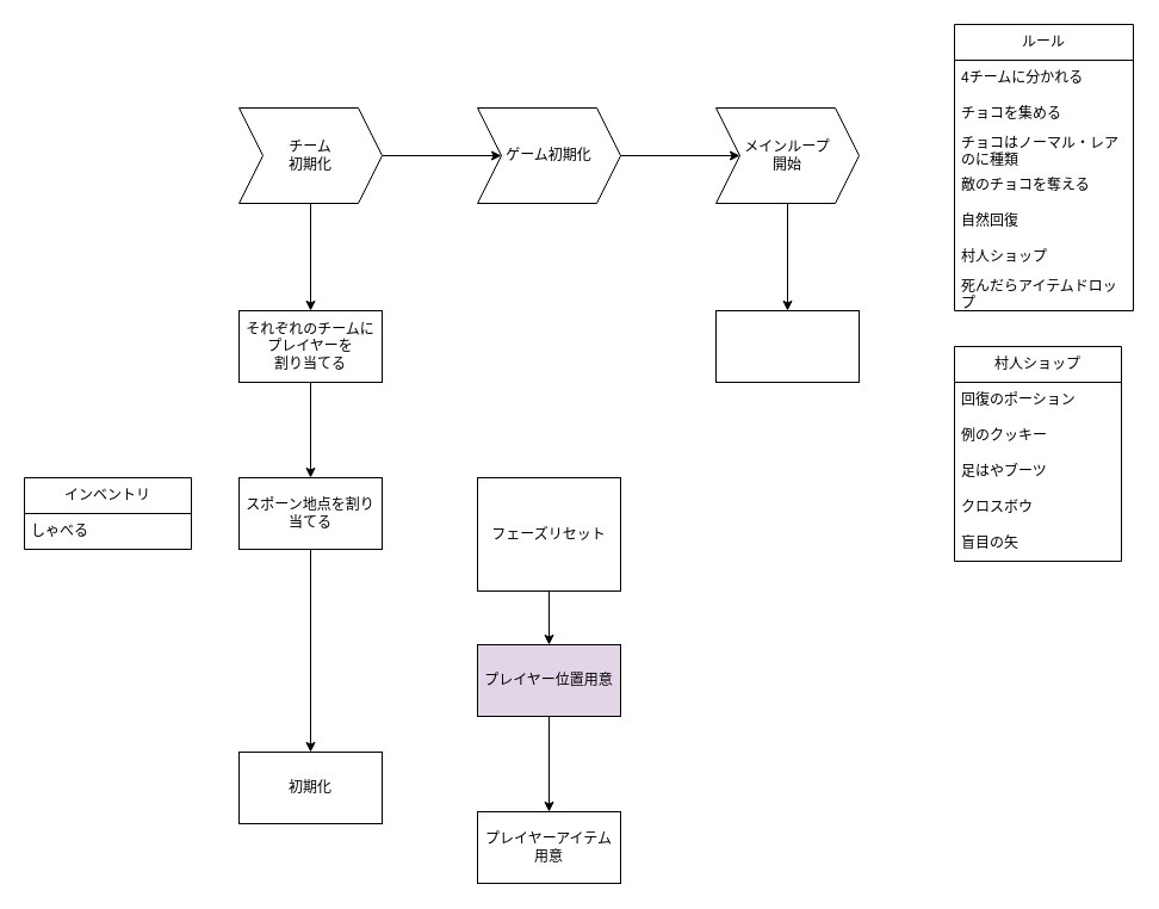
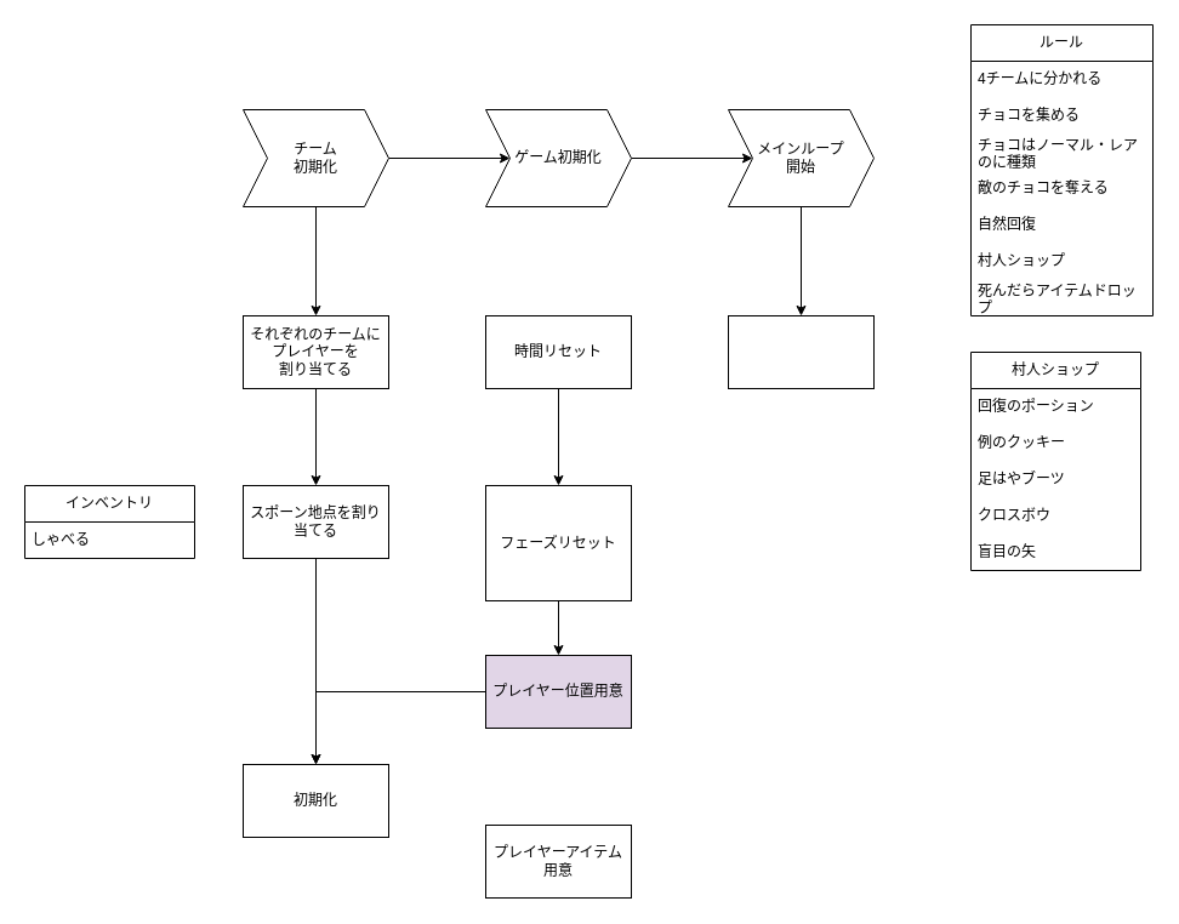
  <mxCell id="0" />
  <mxCell id="1" parent="0" />
  <mxCell id="2" value="" style="edgeStyle=orthogonalEdgeStyle;rounded=0;orthogonalLoop=1;jettySize=auto;html=1;" edge="1" parent="1" source="4" target="6"><mxGeometry relative="1" as="geometry" /></mxCell>
  <mxCell id="3" value="" style="edgeStyle=orthogonalEdgeStyle;rounded=0;orthogonalLoop=1;jettySize=auto;html=1;" edge="1" parent="1" source="4" target="11"><mxGeometry relative="1" as="geometry" /></mxCell>
  <mxCell id="4" value="&lt;div&gt;チーム&lt;/div&gt;&lt;div&gt;初期化&lt;br&gt;&lt;/div&gt;" style="shape=step;perimeter=stepPerimeter;whiteSpace=wrap;html=1;fixedSize=1;" vertex="1" parent="1"><mxGeometry x="200" y="90" width="120" height="80" as="geometry" /></mxCell>
  <mxCell id="5" value="" style="edgeStyle=orthogonalEdgeStyle;rounded=0;orthogonalLoop=1;jettySize=auto;html=1;" edge="1" parent="1" source="6" target="8"><mxGeometry relative="1" as="geometry" /></mxCell>
  <mxCell id="6" value="&lt;div&gt;それぞれのチームに&lt;/div&gt;&lt;div&gt;プレイヤーを&lt;/div&gt;&lt;div&gt;割り当てる&lt;br&gt;&lt;/div&gt;" style="whiteSpace=wrap;html=1;" vertex="1" parent="1"><mxGeometry x="200" y="260" width="120" height="60" as="geometry" /></mxCell>
  <mxCell id="7" value="" style="edgeStyle=orthogonalEdgeStyle;rounded=0;orthogonalLoop=1;jettySize=auto;html=1;" edge="1" parent="1" source="8" target="9"><mxGeometry relative="1" as="geometry" /></mxCell>
  <mxCell id="8" value="スポーン地点を割り当てる" style="whiteSpace=wrap;html=1;" vertex="1" parent="1"><mxGeometry x="200" y="400" width="120" height="60" as="geometry" /></mxCell>
  <mxCell id="9" value="初期化" style="whiteSpace=wrap;html=1;" vertex="1" parent="1"><mxGeometry x="200" y="630" width="120" height="60" as="geometry" /></mxCell>
  <mxCell id="10" value="" style="edgeStyle=orthogonalEdgeStyle;rounded=0;orthogonalLoop=1;jettySize=auto;html=1;" edge="1" parent="1" source="11" target="20"><mxGeometry relative="1" as="geometry" /></mxCell>
  <mxCell id="11" value="&lt;div&gt;ゲーム初期化&lt;/div&gt;" style="shape=step;perimeter=stepPerimeter;whiteSpace=wrap;html=1;fixedSize=1;" vertex="1" parent="1"><mxGeometry x="400" y="90" width="120" height="80" as="geometry" /></mxCell>
+ <mxCell id="12" value="" style="edgeStyle=orthogonalEdgeStyle;rounded=0;orthogonalLoop=1;jettySize=auto;html=1;" edge="1" parent="1" source="13" target="15"><mxGeometry relative="1" as="geometry" /></mxCell>
+ <mxCell id="13" value="時間リセット" style="whiteSpace=wrap;html=1;" vertex="1" parent="1"><mxGeometry x="400" y="260" width="120" height="60" as="geometry" /></mxCell>
  <mxCell id="14" value="" style="edgeStyle=orthogonalEdgeStyle;rounded=0;orthogonalLoop=1;jettySize=auto;html=1;" edge="1" parent="1" source="15" target="17"><mxGeometry relative="1" as="geometry" /></mxCell>
  <mxCell id="15" value="フェーズリセット" style="whiteSpace=wrap;html=1;" vertex="1" parent="1"><mxGeometry x="400" y="400" width="120" height="95" as="geometry" /></mxCell>
- <mxCell id="16" value="" style="edgeStyle=orthogonalEdgeStyle;rounded=0;orthogonalLoop=1;jettySize=auto;html=1;" edge="1" parent="1" source="17" target="18"><mxGeometry relative="1" as="geometry" /></mxCell>
+ <mxCell id="16" value="" style="edgeStyle=orthogonalEdgeStyle;rounded=0;orthogonalLoop=1;jettySize=auto;html=1;" edge="1" parent="1" source="17" target="9"><mxGeometry relative="1" as="geometry" /></mxCell>
  <mxCell id="17" value="プレイヤー位置用意" style="whiteSpace=wrap;html=1;fillColor=#e1d5e7;" vertex="1" parent="1"><mxGeometry x="400" y="540" width="120" height="60" as="geometry" /></mxCell>
  <mxCell id="18" value="&lt;div&gt;プレイヤーアイテム&lt;/div&gt;&lt;div&gt;用意&lt;br&gt;&lt;/div&gt;" style="whiteSpace=wrap;html=1;" vertex="1" parent="1"><mxGeometry x="400" y="680" width="120" height="60" as="geometry" /></mxCell>
  <mxCell id="19" value="" style="edgeStyle=orthogonalEdgeStyle;rounded=0;orthogonalLoop=1;jettySize=auto;html=1;" edge="1" parent="1" source="20" target="21"><mxGeometry relative="1" as="geometry" /></mxCell>
  <mxCell id="20" value="&lt;div&gt;メインループ&lt;/div&gt;&lt;div&gt;開始&lt;/div&gt;" style="shape=step;perimeter=stepPerimeter;whiteSpace=wrap;html=1;fixedSize=1;" vertex="1" parent="1"><mxGeometry x="600" y="90" width="120" height="80" as="geometry" /></mxCell>
  <mxCell id="21" value="" style="whiteSpace=wrap;html=1;" vertex="1" parent="1"><mxGeometry x="600" y="260" width="120" height="60" as="geometry" /></mxCell>
  <mxCell id="22" value="ルール" style="swimlane;fontStyle=0;childLayout=stackLayout;horizontal=1;startSize=30;horizontalStack=0;resizeParent=1;resizeParentMax=0;resizeLast=0;collapsible=1;marginBottom=0;whiteSpace=wrap;html=1;" vertex="1" parent="1"><mxGeometry x="800" y="20" width="150" height="240" as="geometry" /></mxCell>
  <mxCell id="23" value="4チームに分かれる" style="text;strokeColor=none;fillColor=none;align=left;verticalAlign=middle;spacingLeft=4;spacingRight=4;overflow=hidden;points=[[0,0.5],[1,0.5]];portConstraint=eastwest;rotatable=0;whiteSpace=wrap;html=1;" vertex="1" parent="22"><mxGeometry y="30" width="150" height="30" as="geometry" /></mxCell>
  <mxCell id="24" value="チョコを集める" style="text;strokeColor=none;fillColor=none;align=left;verticalAlign=middle;spacingLeft=4;spacingRight=4;overflow=hidden;points=[[0,0.5],[1,0.5]];portConstraint=eastwest;rotatable=0;whiteSpace=wrap;html=1;" vertex="1" parent="22"><mxGeometry y="60" width="150" height="30" as="geometry" /></mxCell>
  <mxCell id="25" value="チョコはノーマル・レアのに種類" style="text;strokeColor=none;fillColor=none;align=left;verticalAlign=middle;spacingLeft=4;spacingRight=4;overflow=hidden;points=[[0,0.5],[1,0.5]];portConstraint=eastwest;rotatable=0;whiteSpace=wrap;html=1;" vertex="1" parent="22"><mxGeometry y="90" width="150" height="30" as="geometry" /></mxCell>
  <mxCell id="26" value="敵のチョコを奪える" style="text;strokeColor=none;fillColor=none;align=left;verticalAlign=middle;spacingLeft=4;spacingRight=4;overflow=hidden;points=[[0,0.5],[1,0.5]];portConstraint=eastwest;rotatable=0;whiteSpace=wrap;html=1;" vertex="1" parent="22"><mxGeometry y="120" width="150" height="30" as="geometry" /></mxCell>
  <mxCell id="27" value="自然回復" style="text;strokeColor=none;fillColor=none;align=left;verticalAlign=middle;spacingLeft=4;spacingRight=4;overflow=hidden;points=[[0,0.5],[1,0.5]];portConstraint=eastwest;rotatable=0;whiteSpace=wrap;html=1;" vertex="1" parent="22"><mxGeometry y="150" width="150" height="30" as="geometry" /></mxCell>
  <mxCell id="28" value="&lt;div&gt;村人ショップ&lt;/div&gt;" style="text;strokeColor=none;fillColor=none;align=left;verticalAlign=middle;spacingLeft=4;spacingRight=4;overflow=hidden;points=[[0,0.5],[1,0.5]];portConstraint=eastwest;rotatable=0;whiteSpace=wrap;html=1;" vertex="1" parent="22"><mxGeometry y="180" width="150" height="30" as="geometry" /></mxCell>
  <mxCell id="29" value="死んだらアイテムドロップ" style="text;strokeColor=none;fillColor=none;align=left;verticalAlign=middle;spacingLeft=4;spacingRight=4;overflow=hidden;points=[[0,0.5],[1,0.5]];portConstraint=eastwest;rotatable=0;whiteSpace=wrap;html=1;" vertex="1" parent="22"><mxGeometry y="210" width="150" height="30" as="geometry" /></mxCell>
  <mxCell id="30" value="村人ショップ" style="swimlane;fontStyle=0;childLayout=stackLayout;horizontal=1;startSize=30;horizontalStack=0;resizeParent=1;resizeParentMax=0;resizeLast=0;collapsible=1;marginBottom=0;whiteSpace=wrap;html=1;" vertex="1" parent="1"><mxGeometry x="800" y="290" width="140" height="180" as="geometry" /></mxCell>
  <mxCell id="31" value="回復のポーション" style="text;strokeColor=none;fillColor=none;align=left;verticalAlign=middle;spacingLeft=4;spacingRight=4;overflow=hidden;points=[[0,0.5],[1,0.5]];portConstraint=eastwest;rotatable=0;whiteSpace=wrap;html=1;" vertex="1" parent="30"><mxGeometry y="30" width="140" height="30" as="geometry" /></mxCell>
  <mxCell id="32" value="例のクッキー" style="text;strokeColor=none;fillColor=none;align=left;verticalAlign=middle;spacingLeft=4;spacingRight=4;overflow=hidden;points=[[0,0.5],[1,0.5]];portConstraint=eastwest;rotatable=0;whiteSpace=wrap;html=1;" vertex="1" parent="30"><mxGeometry y="60" width="140" height="30" as="geometry" /></mxCell>
  <mxCell id="33" value="足はやブーツ" style="text;strokeColor=none;fillColor=none;align=left;verticalAlign=middle;spacingLeft=4;spacingRight=4;overflow=hidden;points=[[0,0.5],[1,0.5]];portConstraint=eastwest;rotatable=0;whiteSpace=wrap;html=1;" vertex="1" parent="30"><mxGeometry y="90" width="140" height="30" as="geometry" /></mxCell>
  <mxCell id="34" value="クロスボウ" style="text;strokeColor=none;fillColor=none;align=left;verticalAlign=middle;spacingLeft=4;spacingRight=4;overflow=hidden;points=[[0,0.5],[1,0.5]];portConstraint=eastwest;rotatable=0;whiteSpace=wrap;html=1;" vertex="1" parent="30"><mxGeometry y="120" width="140" height="30" as="geometry" /></mxCell>
  <mxCell id="35" value="盲目の矢" style="text;strokeColor=none;fillColor=none;align=left;verticalAlign=middle;spacingLeft=4;spacingRight=4;overflow=hidden;points=[[0,0.5],[1,0.5]];portConstraint=eastwest;rotatable=0;whiteSpace=wrap;html=1;" vertex="1" parent="30"><mxGeometry y="150" width="140" height="30" as="geometry" /></mxCell>
  <mxCell id="36" value="インベントリ" style="swimlane;fontStyle=0;childLayout=stackLayout;horizontal=1;startSize=30;horizontalStack=0;resizeParent=1;resizeParentMax=0;resizeLast=0;collapsible=1;marginBottom=0;whiteSpace=wrap;html=1;" vertex="1" parent="1"><mxGeometry x="20" y="400" width="140" height="60" as="geometry" /></mxCell>
  <mxCell id="37" value="しゃべる" style="text;strokeColor=none;fillColor=none;align=left;verticalAlign=middle;spacingLeft=4;spacingRight=4;overflow=hidden;points=[[0,0.5],[1,0.5]];portConstraint=eastwest;rotatable=0;whiteSpace=wrap;html=1;" vertex="1" parent="36"><mxGeometry y="30" width="140" height="30" as="geometry" /></mxCell>
